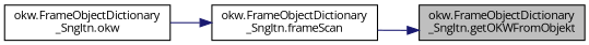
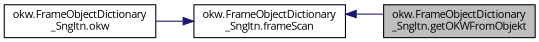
  digraph {
    fontname="Open Sans"
    rankdir=RL
    node [color=black fillcolor=white fontname="Open Sans" fontsize=10 shape=record style=filled]
    edge [color=midnightblue dir=back fontname="Open Sans" fontsize=10 labelfontname=Helvetica labelfontsize=10 style=solid]
    n1 [fillcolor=grey75 fontcolor=black height=0.2 label="okw.FrameObjectDictionary\l_Sngltn.getOKWFromObjekt" width=0.4]
    n2 [height=0.2 label="okw.FrameObjectDictionary\l_Sngltn.frameScan" width=0.4]
    n3 [height=0.2 label="okw.FrameObjectDictionary\l_Sngltn.okw" width=0.4]
-   n1 -> n2
+   n2 -> n1
    n2 -> n3
  }
